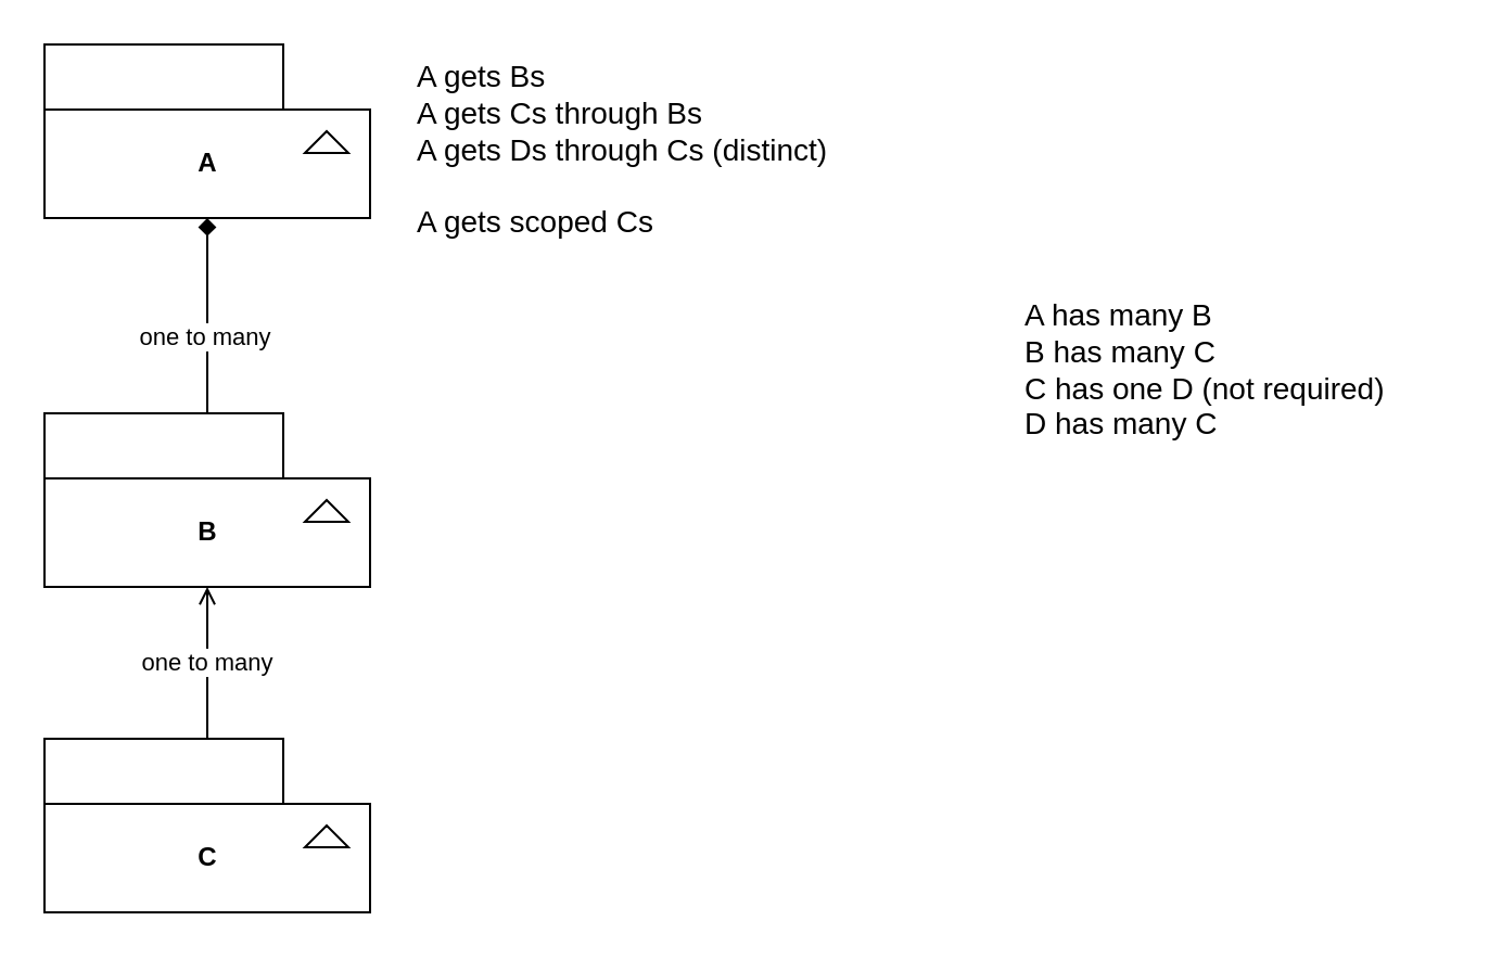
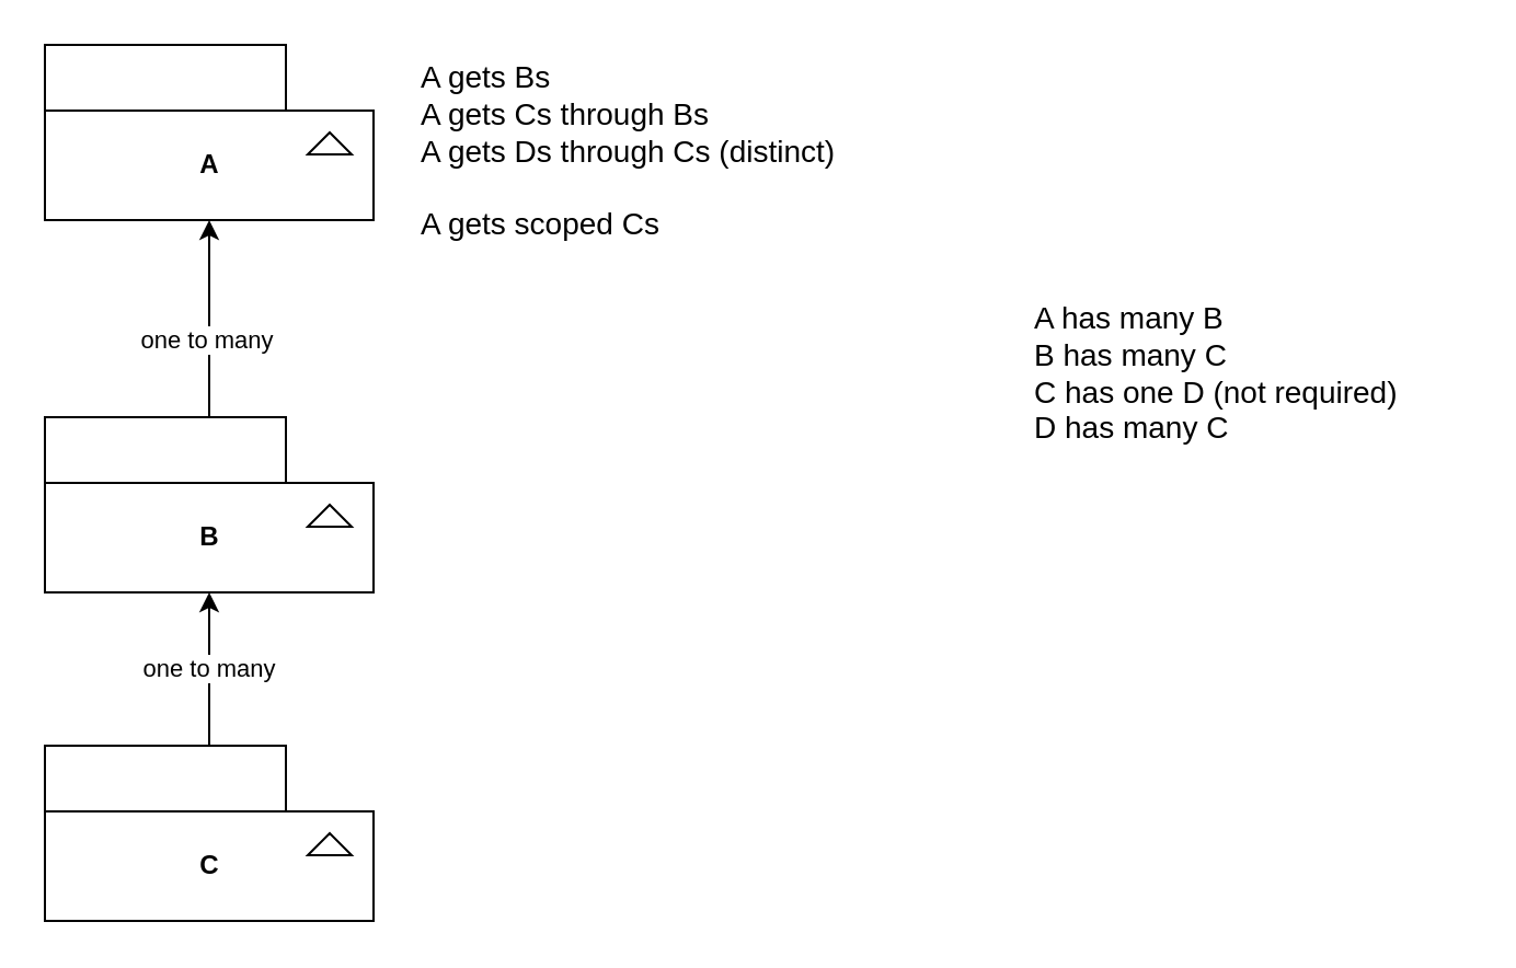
  <mxCell id="0" />
  <mxCell id="1" parent="0" />
  <mxCell id="2" value="A" style="shape=folder;fontStyle=1;tabWidth=110;tabHeight=30;tabPosition=left;html=1;boundedLbl=1;folderSymbol=triangle;" vertex="1" parent="1"><mxGeometry x="20" y="20" width="150" height="80" as="geometry" /></mxCell>
- <mxCell id="3" value="one to many" style="edgeStyle=orthogonalEdgeStyle;rounded=0;orthogonalLoop=1;jettySize=auto;html=1;entryX=0.5;entryY=1;entryDx=0;entryDy=0;entryPerimeter=0;endArrow=open;" edge="1" parent="1" source="4" target="7"><mxGeometry relative="1" as="geometry" /></mxCell>
+ <mxCell id="3" value="one to many" style="edgeStyle=orthogonalEdgeStyle;rounded=0;orthogonalLoop=1;jettySize=auto;html=1;entryX=0.5;entryY=1;entryDx=0;entryDy=0;entryPerimeter=0;" edge="1" parent="1" source="4" target="7"><mxGeometry relative="1" as="geometry" /></mxCell>
  <mxCell id="4" value="C" style="shape=folder;fontStyle=1;tabWidth=110;tabHeight=30;tabPosition=left;html=1;boundedLbl=1;folderSymbol=triangle;" vertex="1" parent="1"><mxGeometry x="20" y="340" width="150" height="80" as="geometry" /></mxCell>
- <mxCell id="5" style="edgeStyle=orthogonalEdgeStyle;rounded=0;orthogonalLoop=1;jettySize=auto;html=1;entryX=0.5;entryY=1;entryDx=0;entryDy=0;entryPerimeter=0;endArrow=diamond;" edge="1" parent="1" source="7" target="2"><mxGeometry relative="1" as="geometry" /></mxCell>
+ <mxCell id="5" style="edgeStyle=orthogonalEdgeStyle;rounded=0;orthogonalLoop=1;jettySize=auto;html=1;entryX=0.5;entryY=1;entryDx=0;entryDy=0;entryPerimeter=0;" edge="1" parent="1" source="7" target="2"><mxGeometry relative="1" as="geometry" /></mxCell>
  <mxCell id="6" value="one to many" style="edgeLabel;html=1;align=center;verticalAlign=middle;resizable=0;points=[];" vertex="1" connectable="0" parent="5"><mxGeometry x="-0.2" y="2" relative="1" as="geometry"><mxPoint as="offset" /></mxGeometry></mxCell>
  <mxCell id="7" value="B" style="shape=folder;fontStyle=1;tabWidth=110;tabHeight=30;tabPosition=left;html=1;boundedLbl=1;folderSymbol=triangle;" vertex="1" parent="1"><mxGeometry x="20" y="190" width="150" height="80" as="geometry" /></mxCell>
  <mxCell id="8" value="A has many B&lt;br&gt;B has many C&lt;br&gt;C has one D (not required)&lt;br&gt;D has many C" style="text;html=1;strokeColor=none;fillColor=none;align=left;verticalAlign=top;whiteSpace=wrap;rounded=0;fontSize=14;" vertex="1" parent="1"><mxGeometry x="470" y="130" width="200" height="200" as="geometry" /></mxCell>
  <mxCell id="9" value="A gets Bs&lt;br&gt;A gets Cs through Bs&lt;br&gt;A gets Ds through Cs (distinct)&lt;br&gt;&lt;br&gt;A gets scoped Cs&amp;nbsp;" style="text;html=1;strokeColor=none;fillColor=none;align=left;verticalAlign=top;whiteSpace=wrap;rounded=0;fontSize=14;" vertex="1" parent="1"><mxGeometry x="190" y="20" width="235" height="120" as="geometry" /></mxCell>
